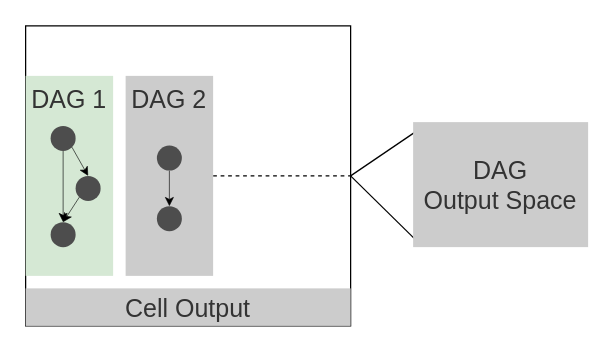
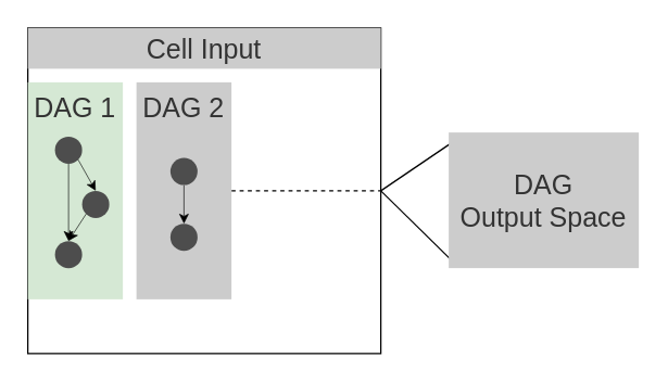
  <mxCell id="0" />
  <mxCell id="1" parent="0" />
  <mxCell id="2" value="" style="rounded=0;whiteSpace=wrap;html=1;fontSize=20;fillColor=none;" parent="1" vertex="1"><mxGeometry x="20" y="20" width="260" height="240" as="geometry" /></mxCell>
  <mxCell id="3" value="&lt;font style=&quot;font-size: 20px;&quot;&gt;DAG 1&lt;/font&gt;" style="rounded=0;whiteSpace=wrap;html=1;fillColor=#d5e8d4;fontColor=#333333;strokeColor=none;verticalAlign=top;" parent="1" vertex="1"><mxGeometry x="20" y="60" width="70" height="160" as="geometry" /></mxCell>
  <mxCell id="4" style="edgeStyle=none;rounded=0;orthogonalLoop=1;jettySize=auto;html=1;exitX=1;exitY=1;exitDx=0;exitDy=0;strokeWidth=0.5;" parent="1" source="6" edge="1"><mxGeometry relative="1" as="geometry"><mxPoint x="70" y="140" as="targetPoint" /></mxGeometry></mxCell>
  <mxCell id="5" style="edgeStyle=none;rounded=0;orthogonalLoop=1;jettySize=auto;html=1;exitX=0.5;exitY=1;exitDx=0;exitDy=0;entryX=0.5;entryY=0;entryDx=0;entryDy=0;strokeWidth=0.5;" parent="1" source="6" target="9" edge="1"><mxGeometry relative="1" as="geometry" /></mxCell>
  <mxCell id="6" value="" style="ellipse;whiteSpace=wrap;html=1;aspect=fixed;strokeColor=none;fillColor=#4D4D4D;" parent="1" vertex="1"><mxGeometry x="40" y="100" width="20" height="20" as="geometry" /></mxCell>
  <mxCell id="7" style="edgeStyle=none;rounded=0;orthogonalLoop=1;jettySize=auto;html=1;exitX=0;exitY=1;exitDx=0;exitDy=0;entryX=0.5;entryY=0;entryDx=0;entryDy=0;strokeWidth=0.5;" parent="1" source="8" target="9" edge="1"><mxGeometry relative="1" as="geometry" /></mxCell>
  <mxCell id="8" value="" style="ellipse;whiteSpace=wrap;html=1;aspect=fixed;strokeColor=none;fillColor=#4D4D4D;" parent="1" vertex="1"><mxGeometry x="60" y="140" width="20" height="20" as="geometry" /></mxCell>
  <mxCell id="9" value="" style="ellipse;whiteSpace=wrap;html=1;aspect=fixed;strokeColor=none;fillColor=#4D4D4D;" parent="1" vertex="1"><mxGeometry x="40" y="177" width="20" height="20" as="geometry" /></mxCell>
  <mxCell id="10" style="edgeStyle=none;rounded=0;orthogonalLoop=1;jettySize=auto;html=1;exitX=1;exitY=0.5;exitDx=0;exitDy=0;entryX=1;entryY=0.5;entryDx=0;entryDy=0;dashed=1;strokeWidth=1;fontSize=20;endArrow=none;endFill=0;" parent="1" source="11" target="2" edge="1"><mxGeometry relative="1" as="geometry"><mxPoint x="210" y="140" as="targetPoint" /></mxGeometry></mxCell>
  <mxCell id="11" value="&lt;font style=&quot;font-size: 20px;&quot;&gt;DAG 2&lt;/font&gt;" style="rounded=0;whiteSpace=wrap;html=1;fillColor=#CCCCCC;fontColor=#333333;strokeColor=none;verticalAlign=top;" parent="1" vertex="1"><mxGeometry x="100" y="60" width="70" height="160" as="geometry" /></mxCell>
  <mxCell id="12" style="edgeStyle=none;rounded=0;orthogonalLoop=1;jettySize=auto;html=1;exitX=0.5;exitY=1;exitDx=0;exitDy=0;strokeWidth=0.5;fontSize=20;endArrow=classic;endFill=1;" parent="1" source="13" target="14" edge="1"><mxGeometry relative="1" as="geometry" /></mxCell>
  <mxCell id="13" value="" style="ellipse;whiteSpace=wrap;html=1;aspect=fixed;strokeColor=none;fillColor=#4D4D4D;" parent="1" vertex="1"><mxGeometry x="125" y="115.75" width="20" height="20" as="geometry" /></mxCell>
  <mxCell id="14" value="" style="ellipse;whiteSpace=wrap;html=1;aspect=fixed;strokeColor=none;fillColor=#4D4D4D;" parent="1" vertex="1"><mxGeometry x="125" y="164.25" width="20" height="20" as="geometry" /></mxCell>
- <mxCell id="16" value="&lt;font style=&quot;font-size: 20px;&quot;&gt;Cell Output&lt;/font&gt;" style="rounded=0;whiteSpace=wrap;html=1;fillColor=#CCCCCC;fontColor=#333333;strokeColor=none;" parent="1" vertex="1"><mxGeometry x="20" y="230" width="260" height="30" as="geometry" /></mxCell>
+ <mxCell id="15" value="&lt;font style=&quot;font-size: 20px;&quot;&gt;Cell Input&lt;/font&gt;" style="rounded=0;whiteSpace=wrap;html=1;fillColor=#CCCCCC;fontColor=#333333;strokeColor=none;" parent="1" vertex="1"><mxGeometry x="20" y="20" width="260" height="30" as="geometry" /></mxCell>
  <mxCell id="17" style="rounded=0;orthogonalLoop=1;jettySize=auto;html=1;exitX=0.011;exitY=0.08;exitDx=0;exitDy=0;entryX=1;entryY=0.5;entryDx=0;entryDy=0;endArrow=none;endFill=0;strokeWidth=1;exitPerimeter=0;" edge="1" parent="1" source="19" target="2"><mxGeometry relative="1" as="geometry" /></mxCell>
  <mxCell id="18" style="edgeStyle=none;rounded=0;orthogonalLoop=1;jettySize=auto;html=1;exitX=0.006;exitY=0.93;exitDx=0;exitDy=0;endArrow=none;endFill=0;strokeWidth=1;exitPerimeter=0;" edge="1" parent="1" source="19"><mxGeometry relative="1" as="geometry"><mxPoint x="280" y="140" as="targetPoint" /></mxGeometry></mxCell>
  <mxCell id="19" value="&lt;div align=&quot;center&quot;&gt;&lt;font style=&quot;font-size: 20px;&quot;&gt;DAG&lt;/font&gt;&lt;/div&gt;&lt;div align=&quot;center&quot;&gt;&lt;font style=&quot;font-size: 20px;&quot;&gt;Output Space&lt;/font&gt;&lt;/div&gt;" style="rounded=0;whiteSpace=wrap;html=1;fillColor=#CCCCCC;fontColor=#333333;strokeColor=none;verticalAlign=middle;" vertex="1" parent="1"><mxGeometry x="330" y="97" width="140" height="100" as="geometry" /></mxCell>
